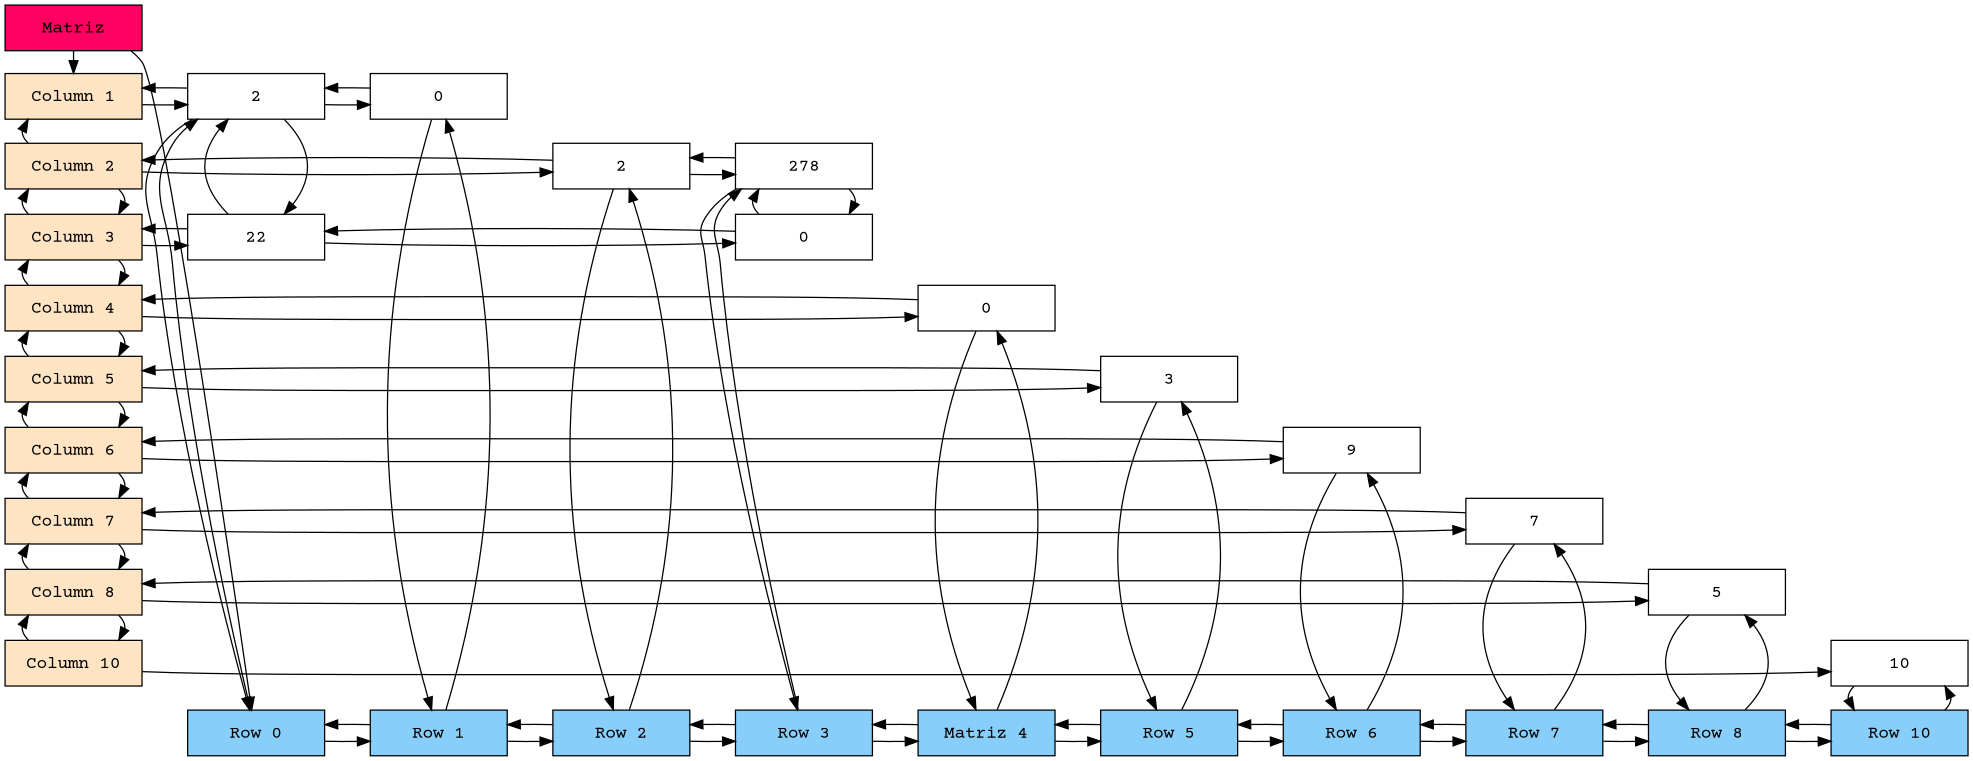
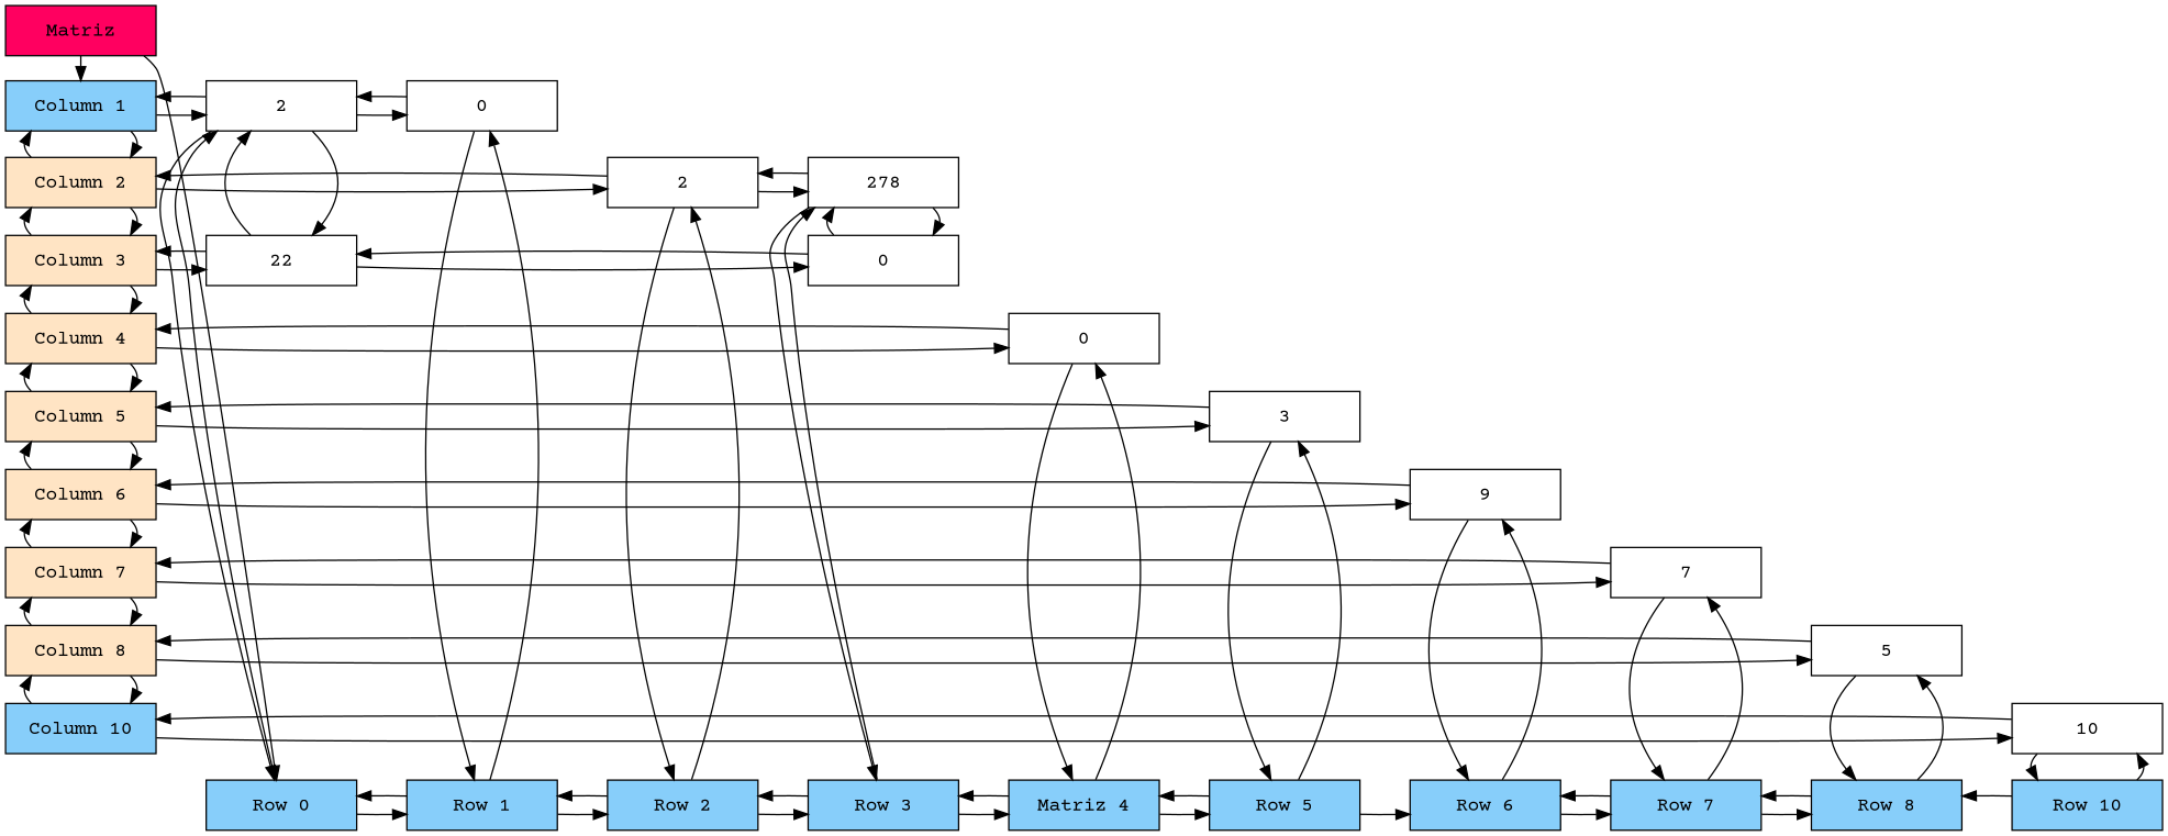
  digraph {
    fontname="Courier Prime"
    rankdir=LR
    node [fontname="Courier Prime" group=1 shape=box style=filled]
    edge [fontname="Courier Prime"]
    n1 [fillcolor="#FF0060" label=Matriz width=1.5]
-   n2 [fillcolor=bisque1 label="Column 1" width=1.5]
+   n2 [fillcolor=lightskyblue label="Column 1" width=1.5]
    n3 [fillcolor=bisque1 group=2 label="Column 2" width=1.5]
    n4 [fillcolor=bisque1 group=3 label="Column 3" width=1.5]
    n5 [fillcolor=bisque1 group=4 label="Column 4" width=1.5]
    n6 [fillcolor=bisque1 group=5 label="Column 5" width=1.5]
    n7 [fillcolor=bisque1 group=6 label="Column 6" width=1.5]
    n8 [fillcolor=bisque1 group=7 label="Column 7" width=1.5]
    n9 [fillcolor=bisque1 group=8 label="Column 8" width=1.5]
-   n10 [fillcolor=bisque1 group=10 label="Column 10" width=1.5]
+   n10 [fillcolor=lightskyblue group=10 label="Column 10" width=1.5]
    n11 [fillcolor=lightskyblue label="Row 0" width=1.5]
    n12 [label=2 width=1.5 style=""]
    n13 [group=3 label=22 width=1.5 style=""]
    n14 [fillcolor=lightskyblue label="Row 1" width=1.5]
    n15 [label=0 width=1.5 style=""]
    n16 [fillcolor=lightskyblue label="Row 2" width=1.5]
    n17 [group=2 label=2 width=1.5 style=""]
    n18 [fillcolor=lightskyblue label="Row 3" width=1.5]
    n19 [group=2 label=278 width=1.5 style=""]
    n20 [group=3 label=0 width=1.5 style=""]
    n21 [fillcolor=lightskyblue label="Matriz 4" width=1.5]
    n22 [group=4 label=0 width=1.5 style=""]
    n23 [fillcolor=lightskyblue label="Row 5" width=1.5]
    n24 [group=5 label=3 width=1.5 style=""]
    n25 [fillcolor=lightskyblue label="Row 6" width=1.5]
    n26 [group=6 label=9 width=1.5 style=""]
    n27 [fillcolor=lightskyblue label="Row 7" width=1.5]
    n28 [group=7 label=7 width=1.5 style=""]
    n29 [fillcolor=lightskyblue label="Row 8" width=1.5]
    n30 [group=8 label=5 width=1.5 style=""]
    n31 [fillcolor=lightskyblue label="Row 10" width=1.5]
    n32 [group=10 label=10 width=1.5 style=""]
    subgraph sub_1 {
      rank=same
      n1
      n2
      n3
      n4
      n5
      n6
      n7
      n8
      n9
      n10
    }
    subgraph sub_2 {
      rank=same
      n11
      n12
    }
    subgraph sub_3 {
      rank=same
      n12
      n13
    }
    subgraph sub_4 {
      rank=same
      n12
      n13
    }
    subgraph sub_5 {
      rank=same
      n14
      n15
    }
    subgraph sub_6 {
      rank=same
      n16
      n17
    }
    subgraph sub_7 {
      rank=same
      n18
      n19
    }
    subgraph sub_8 {
      rank=same
      n19
      n20
    }
    subgraph sub_9 {
      rank=same
      n19
      n20
    }
    subgraph sub_10 {
      rank=same
      n21
      n22
    }
    subgraph sub_11 {
      rank=same
      n23
      n24
    }
    subgraph sub_12 {
      rank=same
      n25
      n26
    }
    subgraph sub_13 {
      rank=same
      n27
      n28
    }
    subgraph sub_14 {
      rank=same
      n29
      n30
    }
    subgraph sub_15 {
      rank=same
      n31
      n32
    }
    subgraph sub_16 {
      rank=same
    }
    n1 -> n2
    n1 -> n11
+   n2 -> n3
    n2 -> n12
    n3 -> n2
    n3 -> n4
    n3 -> n17
    n4 -> n3
    n4 -> n5
    n4 -> n13
    n5 -> n4
    n5 -> n6
    n5 -> n22
    n6 -> n5
    n6 -> n7
    n6 -> n24
    n7 -> n6
    n7 -> n8
    n7 -> n26
    n8 -> n7
    n8 -> n9
    n8 -> n28
    n9 -> n8
    n9 -> n10
    n9 -> n30
    n10 -> n9
    n10 -> n32
    n11 -> n12
    n11 -> n14
    n12 -> n2
    n12 -> n11
    n12 -> n13
    n12 -> n15
    n13 -> n4
    n13 -> n12
    n13 -> n20
    n14 -> n11
    n14 -> n15
    n14 -> n16
    n15 -> n12
    n15 -> n14
    n16 -> n14
    n16 -> n17
    n16 -> n18
    n17 -> n3
    n17 -> n16
    n17 -> n19
    n18 -> n16
    n18 -> n19
    n18 -> n21
    n19 -> n17
    n19 -> n18
    n19 -> n20
    n20 -> n13
    n20 -> n19
    n21 -> n18
    n21 -> n22
    n21 -> n23
    n22 -> n5
    n22 -> n21
    n23 -> n21
    n23 -> n24
    n23 -> n25
    n24 -> n6
    n24 -> n23
-   n25 -> n23
    n25 -> n26
    n25 -> n27
    n26 -> n7
    n26 -> n25
    n27 -> n25
    n27 -> n28
    n27 -> n29
    n28 -> n8
    n28 -> n27
    n29 -> n27
    n29 -> n30
-   n29 -> n31
    n30 -> n9
    n30 -> n29
    n31 -> n29
    n31 -> n32
+   n32 -> n10
    n32 -> n31
  }
